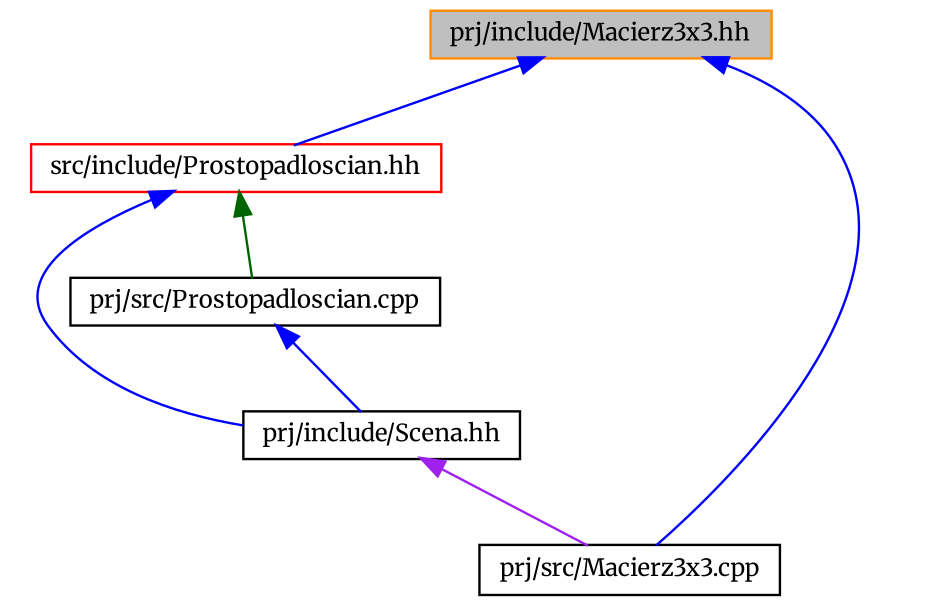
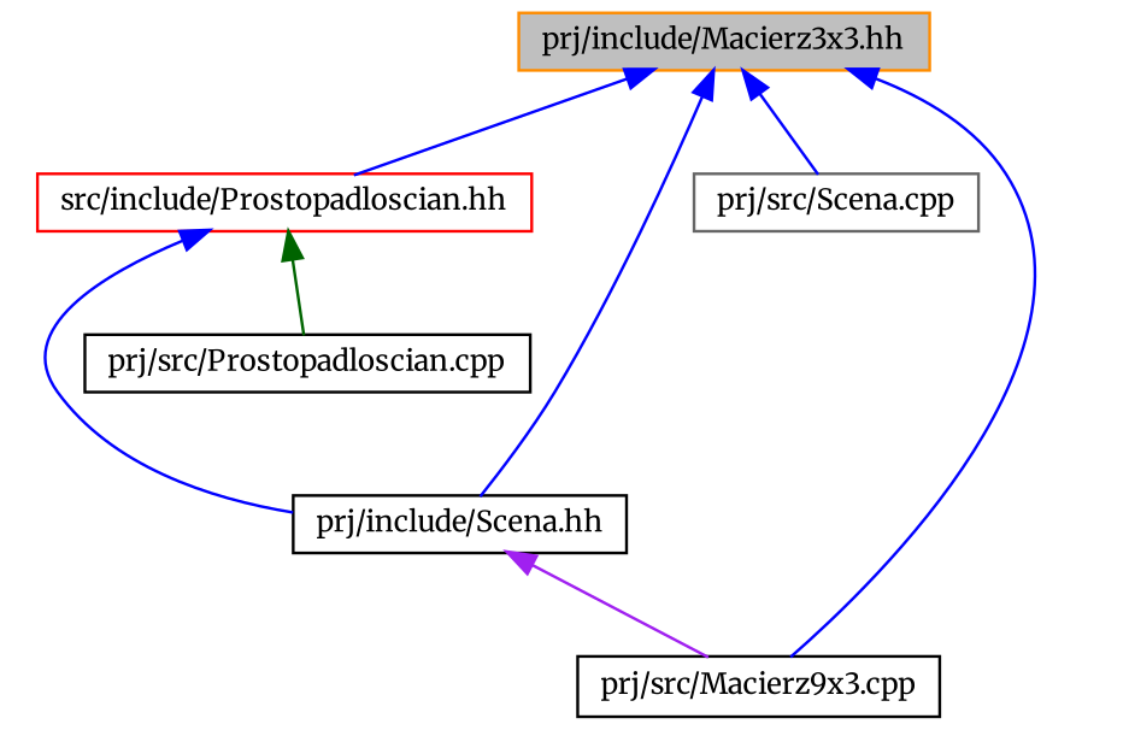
  digraph {
    fontname=Merriweather
    node [color=black fillcolor=white fontname=Merriweather fontsize=10 shape=record style=filled]
    edge [color=blue dir=back fontname=Merriweather fontsize=10 labelfontname=Helvetica labelfontsize=10 style=solid]
    n1 [color=darkorange fillcolor=grey75 fontcolor=black height=0.2 label="prj/include/Macierz3x3.hh" width=0.4]
    n2 [color=red height=0.2 label="src/include/Prostopadloscian.hh" width=0.4]
    n3 [height=0.2 label="prj/include/Scena.hh" width=0.4]
-   n5 [height=0.2 label="prj/src/Macierz3x3.cpp" width=0.4]
+   n4 [color=gray40 height=0.2 label="prj/src/Scena.cpp" width=0.4]
+   n5 [height=0.2 label="prj/src/Macierz9x3.cpp" width=0.4]
    n6 [height=0.2 label="prj/src/Prostopadloscian.cpp" width=0.4]
    n1 -> n2
-   n6 -> n3
+   n1 -> n3
+   n1 -> n4
    n1 -> n5
    n2 -> n3
    n2 -> n6 [color=darkgreen]
    n3 -> n5 [color=purple]
  }
